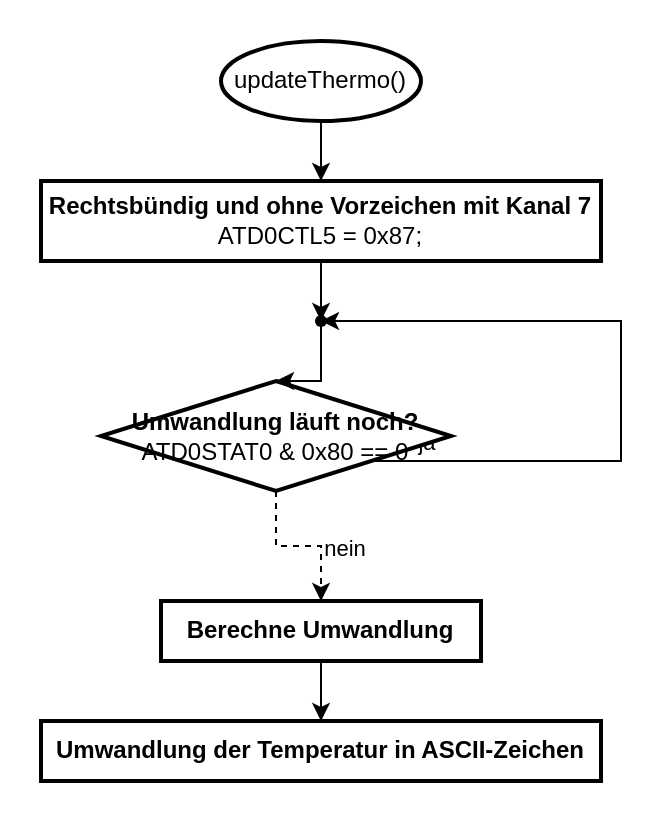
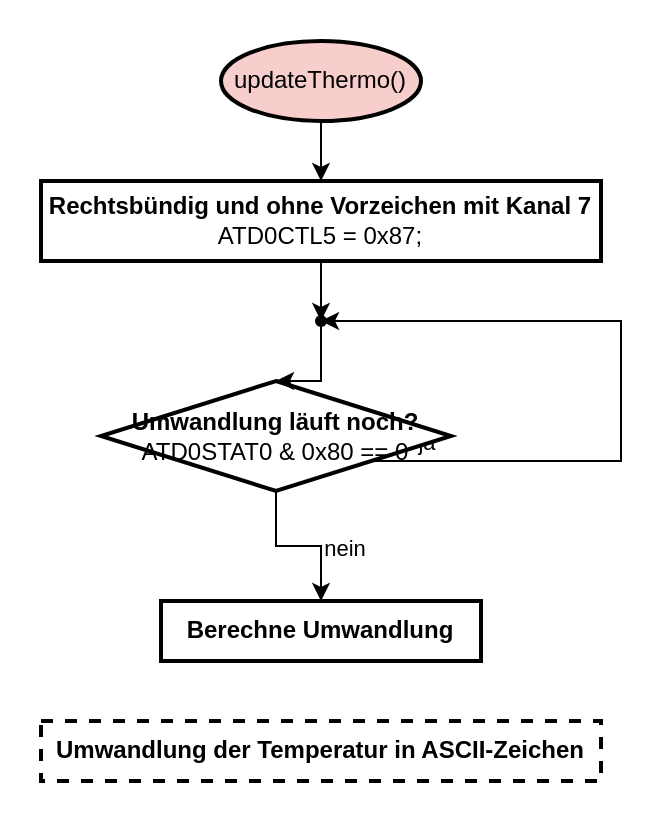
  <mxCell id="0" />
  <mxCell id="1" parent="0" />
  <mxCell id="2" value="" style="edgeStyle=orthogonalEdgeStyle;rounded=0;orthogonalLoop=1;jettySize=auto;html=1;" edge="1" parent="1" source="3" target="4"><mxGeometry relative="1" as="geometry" /></mxCell>
- <mxCell id="3" value="updateThermo()" style="ellipse;whiteSpace=wrap;html=1;strokeWidth=2;" vertex="1" parent="1"><mxGeometry x="110" y="20" width="100" height="40" as="geometry" /></mxCell>
+ <mxCell id="3" value="updateThermo()" style="ellipse;whiteSpace=wrap;html=1;strokeWidth=2;fillColor=#f8cecc;" vertex="1" parent="1"><mxGeometry x="110" y="20" width="100" height="40" as="geometry" /></mxCell>
  <mxCell id="4" value="&lt;div&gt;&lt;b&gt;Rechtsbündig und ohne Vorzeichen mit Kanal 7&lt;/b&gt;&lt;br&gt;&lt;/div&gt;&lt;div&gt;ATD0CTL5 = 0x87;&lt;/div&gt;" style="rounded=0;whiteSpace=wrap;html=1;strokeWidth=2;" vertex="1" parent="1"><mxGeometry x="20" y="90" width="280" height="40" as="geometry" /></mxCell>
  <mxCell id="5" style="edgeStyle=orthogonalEdgeStyle;rounded=0;orthogonalLoop=1;jettySize=auto;html=1;" edge="1" parent="1" source="9" target="11"><mxGeometry relative="1" as="geometry"><mxPoint x="290" y="180" as="targetPoint" /><Array as="points"><mxPoint x="310" y="230" /><mxPoint x="310" y="160" /></Array></mxGeometry></mxCell>
  <mxCell id="6" value="ja" style="edgeLabel;html=1;align=center;verticalAlign=middle;resizable=0;points=[];" vertex="1" connectable="0" parent="5"><mxGeometry x="-0.825" y="1" relative="1" as="geometry"><mxPoint x="-3" y="-9" as="offset" /></mxGeometry></mxCell>
- <mxCell id="7" value="" style="edgeStyle=orthogonalEdgeStyle;rounded=0;orthogonalLoop=1;jettySize=auto;html=1;dashed=1;" edge="1" parent="1" source="9" target="14"><mxGeometry relative="1" as="geometry" /></mxCell>
+ <mxCell id="7" value="" style="edgeStyle=orthogonalEdgeStyle;rounded=0;orthogonalLoop=1;jettySize=auto;html=1;" edge="1" parent="1" source="9" target="14"><mxGeometry relative="1" as="geometry" /></mxCell>
  <mxCell id="8" value="nein" style="edgeLabel;html=1;align=center;verticalAlign=middle;resizable=0;points=[];" vertex="1" connectable="0" parent="7"><mxGeometry x="0.074" y="-1" relative="1" as="geometry"><mxPoint x="19" as="offset" /></mxGeometry></mxCell>
  <mxCell id="9" value="&lt;div&gt;&lt;b&gt;Umwandlung läuft noch?&lt;br&gt;&lt;/b&gt;&lt;/div&gt;&lt;div&gt;ATD0STAT0 &amp;amp; 0x80 == 0&lt;br&gt;&lt;/div&gt;" style="rhombus;whiteSpace=wrap;html=1;strokeWidth=2;" vertex="1" parent="1"><mxGeometry x="50" y="190" width="175" height="55" as="geometry" /></mxCell>
  <mxCell id="10" value="" style="edgeStyle=orthogonalEdgeStyle;rounded=0;orthogonalLoop=1;jettySize=auto;html=1;" edge="1" parent="1" source="11" target="9"><mxGeometry relative="1" as="geometry" /></mxCell>
  <mxCell id="11" value="" style="shape=waypoint;sketch=0;fillStyle=solid;size=6;pointerEvents=1;points=[];fillColor=none;resizable=0;rotatable=0;perimeter=centerPerimeter;snapToPoint=1;" vertex="1" parent="1"><mxGeometry x="150" y="150" width="20" height="20" as="geometry" /></mxCell>
  <mxCell id="12" style="edgeStyle=orthogonalEdgeStyle;rounded=0;orthogonalLoop=1;jettySize=auto;html=1;entryX=0.65;entryY=0.4;entryDx=0;entryDy=0;entryPerimeter=0;" edge="1" parent="1" source="4" target="11"><mxGeometry relative="1" as="geometry" /></mxCell>
- <mxCell id="13" value="" style="edgeStyle=orthogonalEdgeStyle;rounded=0;orthogonalLoop=1;jettySize=auto;html=1;" edge="1" parent="1" source="14" target="15"><mxGeometry relative="1" as="geometry" /></mxCell>
  <mxCell id="14" value="&lt;div&gt;&lt;b&gt;Berechne Umwandlung&lt;/b&gt;&lt;/div&gt;" style="rounded=0;whiteSpace=wrap;html=1;strokeWidth=2;" vertex="1" parent="1"><mxGeometry x="80" y="300" width="160" height="30" as="geometry" /></mxCell>
- <mxCell id="15" value="&lt;b&gt;Umwandlung der Temperatur in ASCII-Zeichen&lt;/b&gt;" style="rounded=0;whiteSpace=wrap;html=1;strokeWidth=2;" vertex="1" parent="1"><mxGeometry x="20" y="360" width="280" height="30" as="geometry" /></mxCell>
+ <mxCell id="15" value="&lt;b&gt;Umwandlung der Temperatur in ASCII-Zeichen&lt;/b&gt;" style="rounded=0;whiteSpace=wrap;html=1;strokeWidth=2;dashed=1;" vertex="1" parent="1"><mxGeometry x="20" y="360" width="280" height="30" as="geometry" /></mxCell>
